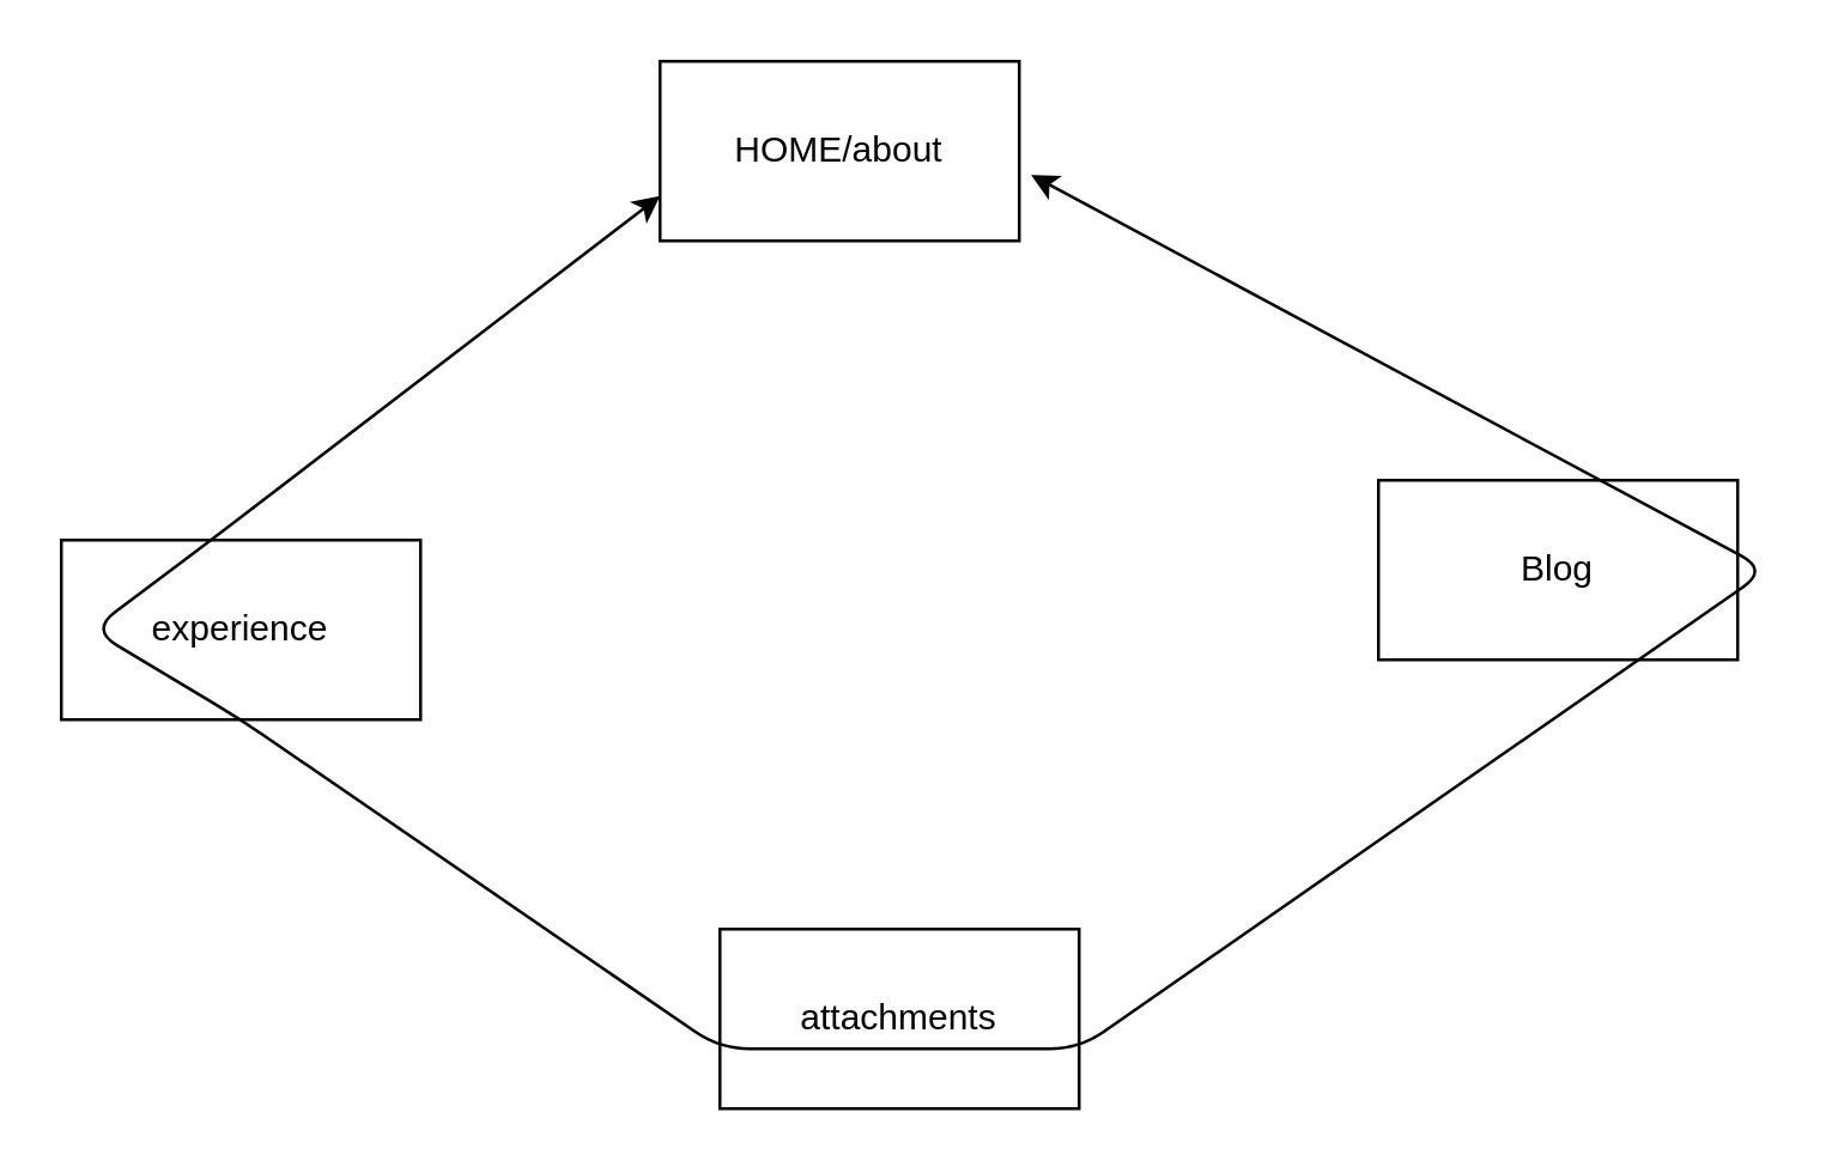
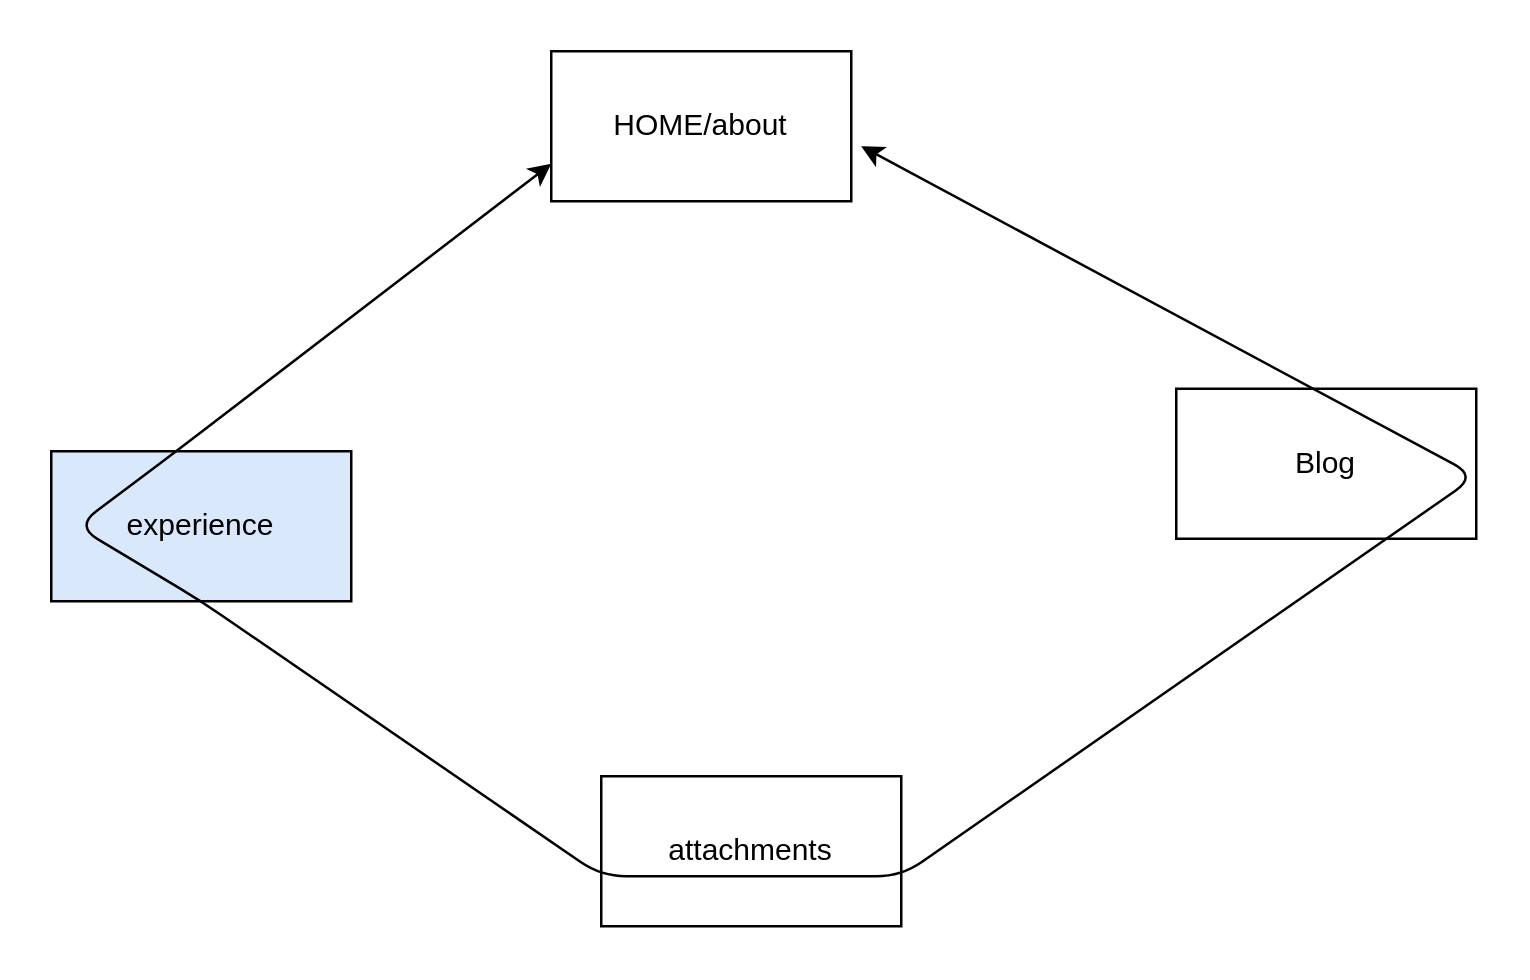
  <mxCell id="0" />
  <mxCell id="1" parent="0" />
  <mxCell id="2" value="HOME/about" style="rounded=0;whiteSpace=wrap;html=1;" vertex="1" parent="1"><mxGeometry x="220" y="20" width="120" height="60" as="geometry" /></mxCell>
- <mxCell id="3" value="Blog" style="rounded=0;whiteSpace=wrap;html=1;" vertex="1" parent="1"><mxGeometry x="460" y="160" width="120" height="60" as="geometry" /></mxCell>
- <mxCell id="4" value="experience" style="rounded=0;whiteSpace=wrap;html=1;" vertex="1" parent="1"><mxGeometry x="20" y="180" width="120" height="60" as="geometry" /></mxCell>
+ <mxCell id="3" value="Blog" style="rounded=0;whiteSpace=wrap;html=1;" vertex="1" parent="1"><mxGeometry x="470" y="155" width="120" height="60" as="geometry" /></mxCell>
+ <mxCell id="4" value="experience" style="rounded=0;whiteSpace=wrap;html=1;fillColor=#dae8fc;" vertex="1" parent="1"><mxGeometry x="20" y="180" width="120" height="60" as="geometry" /></mxCell>
  <mxCell id="5" value="attachments" style="rounded=0;whiteSpace=wrap;html=1;" vertex="1" parent="1"><mxGeometry x="240" y="310" width="120" height="60" as="geometry" /></mxCell>
  <mxCell id="6" value="" style="endArrow=classic;startArrow=classic;html=1;entryX=0;entryY=0.75;entryDx=0;entryDy=0;exitX=1.033;exitY=0.633;exitDx=0;exitDy=0;exitPerimeter=0;" edge="1" parent="1" source="2" target="2"><mxGeometry width="50" height="50" relative="1" as="geometry"><mxPoint x="240" y="0" as="sourcePoint" /><mxPoint x="300" y="240" as="targetPoint" /><Array as="points"><mxPoint x="590" y="190" /><mxPoint x="360" y="350" /><mxPoint x="240" y="350" /><mxPoint x="80" y="240" /><mxPoint x="30" y="210" /><mxPoint x="70" y="180" /></Array></mxGeometry></mxCell>
